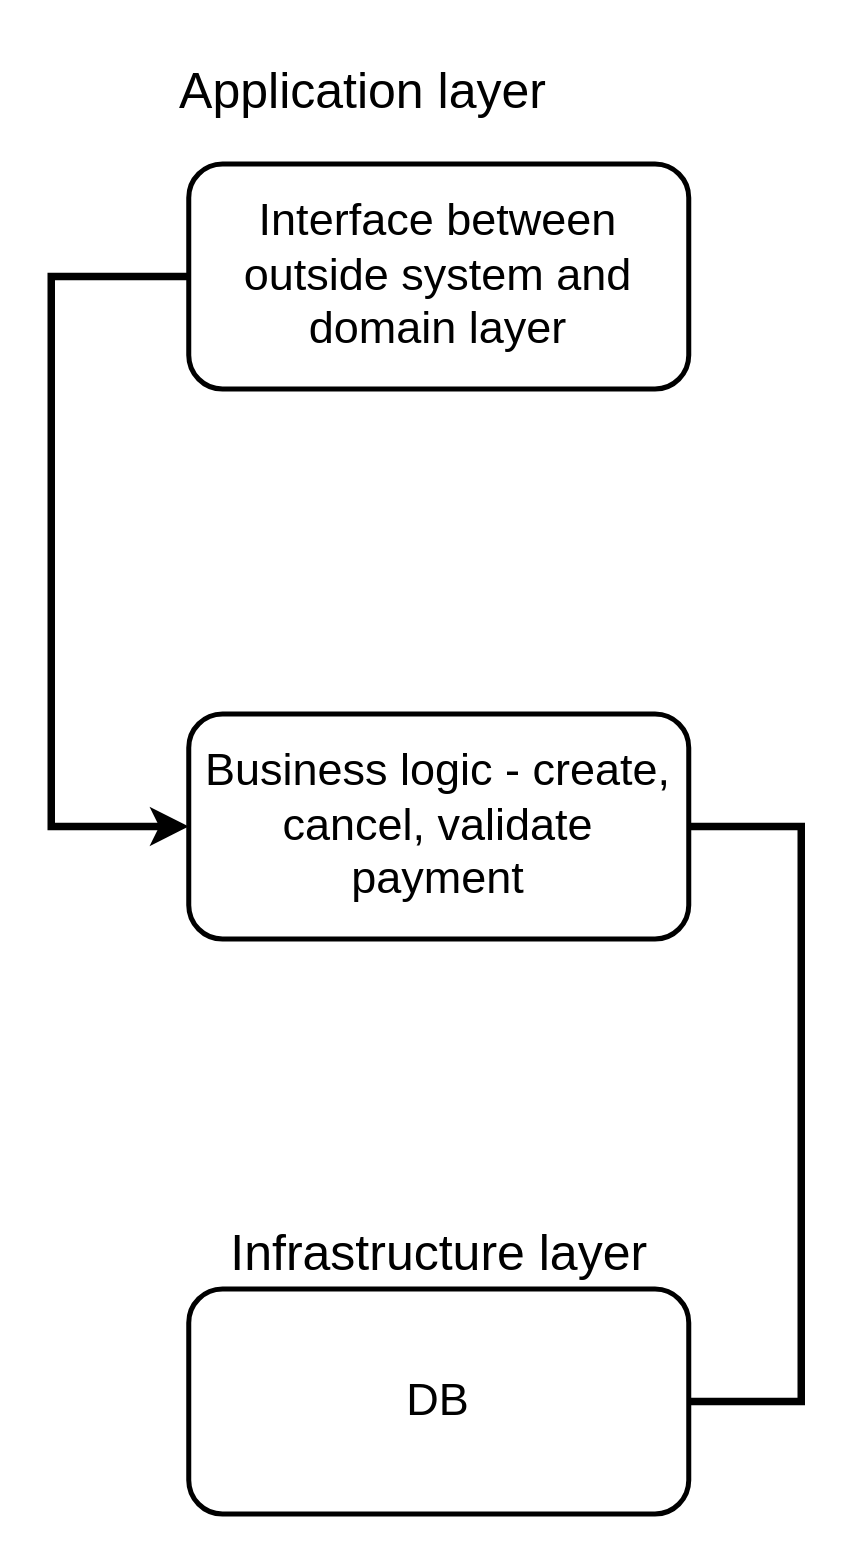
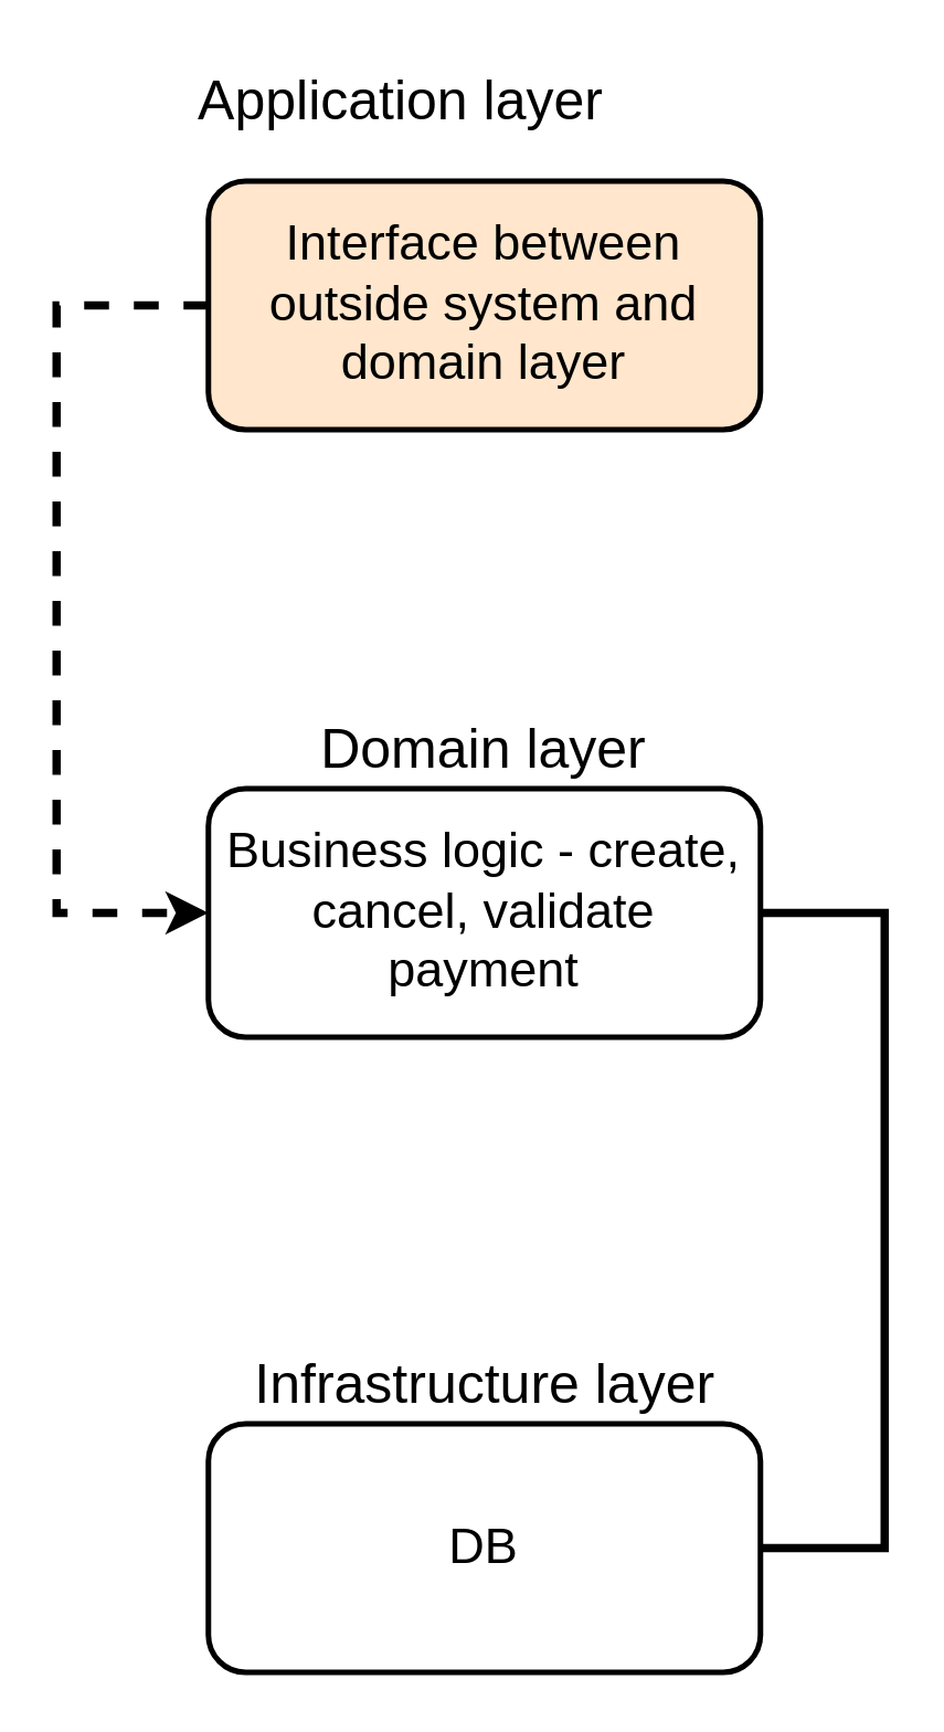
  <mxCell id="0" />
  <mxCell id="1" parent="0" />
- <mxCell id="2" style="edgeStyle=orthogonalEdgeStyle;rounded=0;orthogonalLoop=1;jettySize=auto;html=1;exitX=0;exitY=0.5;exitDx=0;exitDy=0;entryX=0;entryY=0.5;entryDx=0;entryDy=0;spacing=2;strokeWidth=3;" edge="1" parent="1" source="3" target="7"><mxGeometry relative="1" as="geometry"><Array as="points"><mxPoint x="20" y="110" /><mxPoint x="20" y="330" /></Array></mxGeometry></mxCell>
- <mxCell id="3" value="Interface between outside system and domain layer" style="rounded=1;whiteSpace=wrap;html=1;strokeWidth=2;fontSize=18;" vertex="1" parent="1"><mxGeometry x="75" y="65" width="200" height="90" as="geometry" /></mxCell>
+ <mxCell id="2" style="edgeStyle=orthogonalEdgeStyle;rounded=0;orthogonalLoop=1;jettySize=auto;html=1;exitX=0;exitY=0.5;exitDx=0;exitDy=0;entryX=0;entryY=0.5;entryDx=0;entryDy=0;spacing=2;strokeWidth=3;dashed=1;" edge="1" parent="1" source="3" target="7"><mxGeometry relative="1" as="geometry"><Array as="points"><mxPoint x="20" y="110" /><mxPoint x="20" y="330" /></Array></mxGeometry></mxCell>
+ <mxCell id="3" value="Interface between outside system and domain layer" style="rounded=1;whiteSpace=wrap;html=1;strokeWidth=2;fontSize=18;fillColor=#ffe6cc;" vertex="1" parent="1"><mxGeometry x="75" y="65" width="200" height="90" as="geometry" /></mxCell>
  <mxCell id="4" value="Application layer" style="text;html=1;strokeColor=none;fillColor=none;align=center;verticalAlign=middle;whiteSpace=wrap;rounded=0;fontSize=20;" vertex="1" parent="1"><mxGeometry x="65" y="20" width="160" height="30" as="geometry" /></mxCell>
+ <mxCell id="5" value="Domain layer" style="text;html=1;strokeColor=none;fillColor=none;align=center;verticalAlign=middle;whiteSpace=wrap;rounded=0;fontSize=20;" vertex="1" parent="1"><mxGeometry x="95" y="255" width="160" height="30" as="geometry" /></mxCell>
  <mxCell id="6" style="edgeStyle=orthogonalEdgeStyle;rounded=0;orthogonalLoop=1;jettySize=auto;html=1;exitX=1;exitY=0.5;exitDx=0;exitDy=0;entryX=1;entryY=0.5;entryDx=0;entryDy=0;strokeWidth=3;endArrow=none;" edge="1" parent="1" source="7" target="9"><mxGeometry relative="1" as="geometry"><Array as="points"><mxPoint x="320" y="330" /><mxPoint x="320" y="560" /></Array></mxGeometry></mxCell>
  <mxCell id="7" value="Business logic - create, cancel, validate payment" style="rounded=1;whiteSpace=wrap;html=1;strokeWidth=2;fontSize=18;" vertex="1" parent="1"><mxGeometry x="75" y="285" width="200" height="90" as="geometry" /></mxCell>
  <mxCell id="8" value="Infrastructure layer" style="text;html=1;strokeColor=none;fillColor=none;align=center;verticalAlign=middle;whiteSpace=wrap;rounded=0;fontSize=20;" vertex="1" parent="1"><mxGeometry x="78" y="485" width="195" height="30" as="geometry" /></mxCell>
  <mxCell id="9" value="DB" style="rounded=1;whiteSpace=wrap;html=1;strokeWidth=2;fontSize=18;" vertex="1" parent="1"><mxGeometry x="75" y="515" width="200" height="90" as="geometry" /></mxCell>
